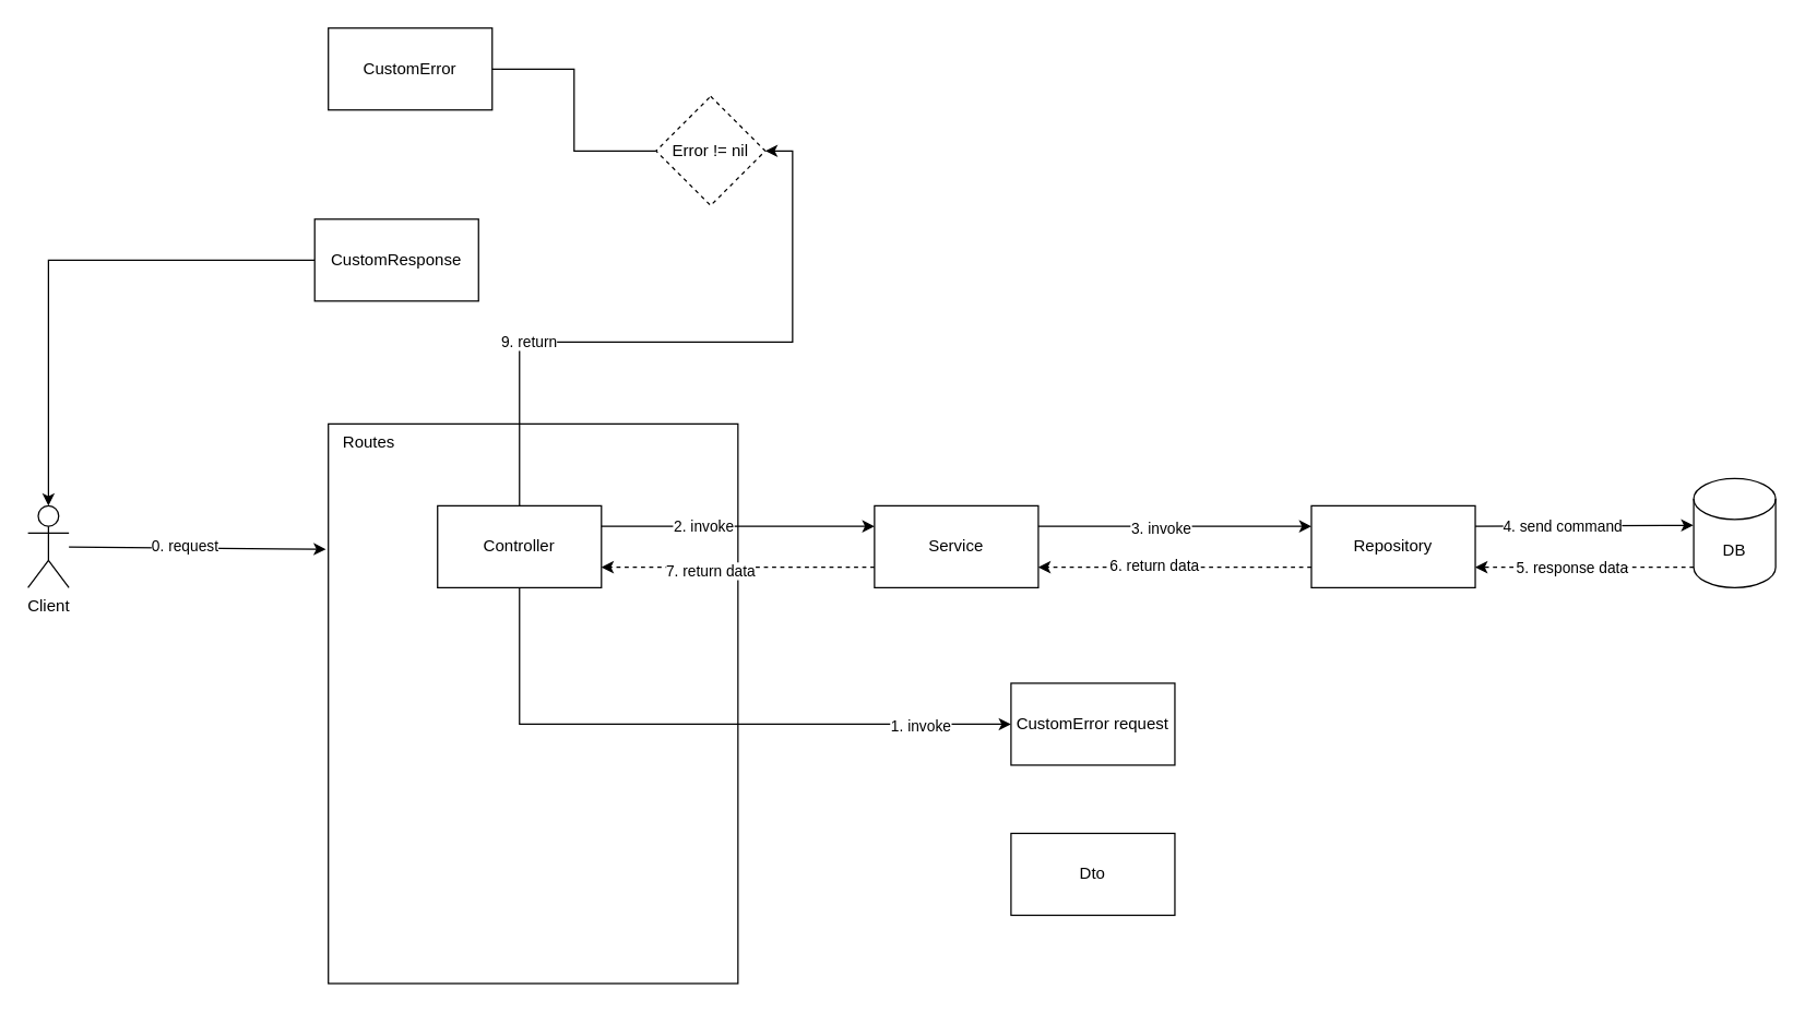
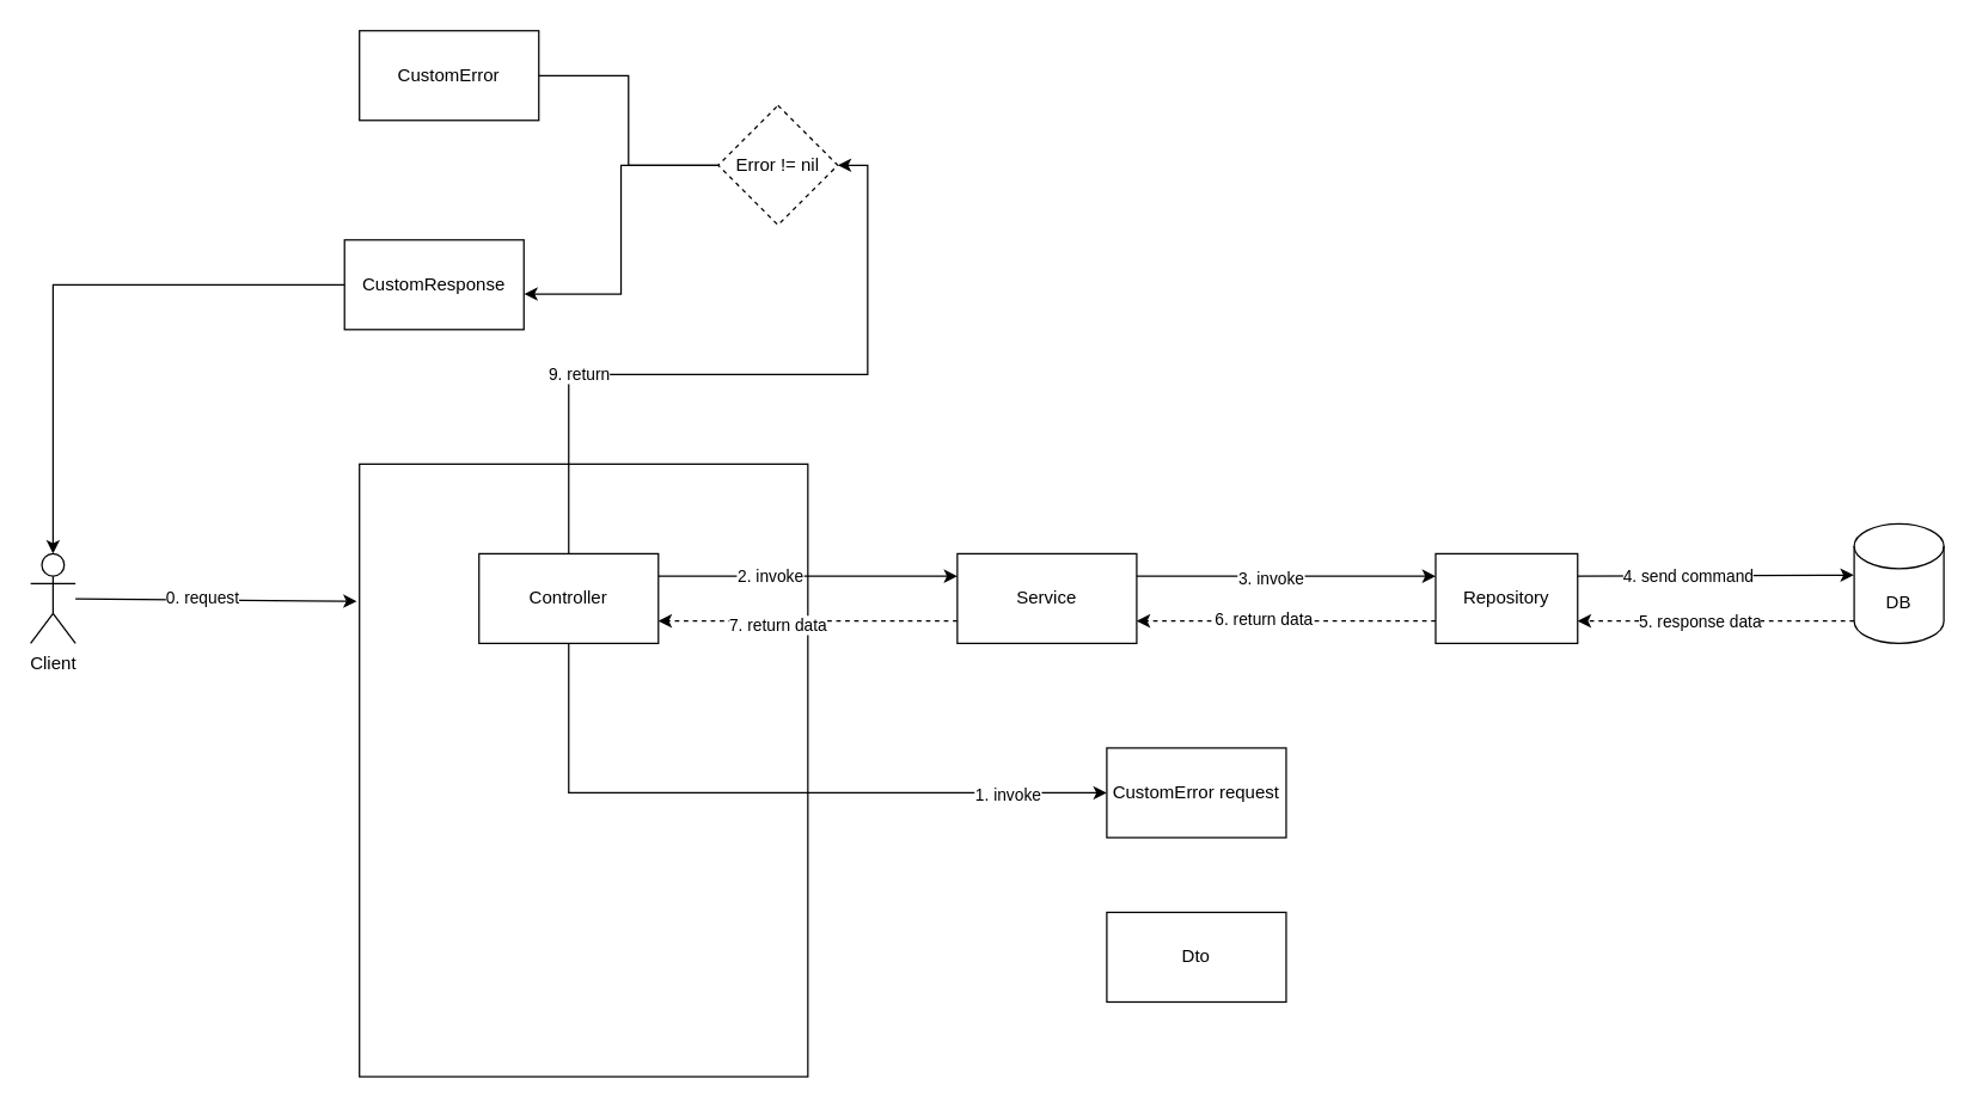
  <mxCell id="0" />
  <mxCell id="1" parent="0" />
  <mxCell id="2" value="" style="group" connectable="0" vertex="1" parent="1"><mxGeometry x="240" y="310" width="300" height="410" as="geometry" /></mxCell>
  <mxCell id="3" value="" style="rounded=0;whiteSpace=wrap;html=1;" vertex="1" parent="2"><mxGeometry width="300" height="410" as="geometry" /></mxCell>
- <mxCell id="4" value="Routes" style="text;html=1;strokeColor=none;fillColor=none;align=center;verticalAlign=middle;whiteSpace=wrap;rounded=0;" vertex="1" parent="2"><mxGeometry width="60" height="27.703" as="geometry" /></mxCell>
  <mxCell id="5" value="Client" style="shape=umlActor;verticalLabelPosition=bottom;verticalAlign=top;html=1;outlineConnect=0;" vertex="1" parent="1"><mxGeometry x="20" y="370" width="30" height="60" as="geometry" /></mxCell>
  <mxCell id="6" value="" style="endArrow=classic;html=1;rounded=0;entryX=-0.006;entryY=0.224;entryDx=0;entryDy=0;entryPerimeter=0;" edge="1" parent="1" source="5" target="3"><mxGeometry width="50" height="50" relative="1" as="geometry"><mxPoint x="280" y="390" as="sourcePoint" /><mxPoint x="320" y="400" as="targetPoint" /></mxGeometry></mxCell>
  <mxCell id="7" value="0. request" style="edgeLabel;html=1;align=center;verticalAlign=middle;resizable=0;points=[];" connectable="0" vertex="1" parent="6"><mxGeometry x="-0.11" y="1" relative="1" as="geometry"><mxPoint as="offset" /></mxGeometry></mxCell>
  <mxCell id="8" style="edgeStyle=orthogonalEdgeStyle;rounded=0;orthogonalLoop=1;jettySize=auto;html=1;" edge="1" parent="1" source="12" target="33"><mxGeometry relative="1" as="geometry"><mxPoint x="920" y="570" as="targetPoint" /><Array as="points"><mxPoint x="380" y="250" /><mxPoint x="580" y="250" /><mxPoint x="580" y="110" /></Array></mxGeometry></mxCell>
  <mxCell id="9" value="9. return" style="edgeLabel;html=1;align=center;verticalAlign=middle;resizable=0;points=[];" connectable="0" vertex="1" parent="8"><mxGeometry x="-0.476" y="1" relative="1" as="geometry"><mxPoint as="offset" /></mxGeometry></mxCell>
  <mxCell id="10" style="edgeStyle=orthogonalEdgeStyle;rounded=0;orthogonalLoop=1;jettySize=auto;html=1;entryX=0;entryY=0.5;entryDx=0;entryDy=0;" edge="1" parent="1" source="12" target="34"><mxGeometry relative="1" as="geometry"><Array as="points"><mxPoint x="380" y="530" /></Array></mxGeometry></mxCell>
  <mxCell id="11" value="1. invoke" style="edgeLabel;html=1;align=center;verticalAlign=middle;resizable=0;points=[];" connectable="0" vertex="1" parent="10"><mxGeometry x="0.708" y="-1" relative="1" as="geometry"><mxPoint as="offset" /></mxGeometry></mxCell>
  <mxCell id="12" value="Controller" style="rounded=0;whiteSpace=wrap;html=1;" vertex="1" parent="1"><mxGeometry x="320" y="370" width="120" height="60" as="geometry" /></mxCell>
  <mxCell id="13" value="Service" style="rounded=0;whiteSpace=wrap;html=1;" vertex="1" parent="1"><mxGeometry x="640" y="370" width="120" height="60" as="geometry" /></mxCell>
- <mxCell id="14" value="Repository" style="rounded=0;whiteSpace=wrap;html=1;" vertex="1" parent="1"><mxGeometry x="960" y="370" width="120" height="60" as="geometry" /></mxCell>
+ <mxCell id="14" value="Repository" style="rounded=0;whiteSpace=wrap;html=1;" vertex="1" parent="1"><mxGeometry x="960" y="370" width="95" height="60" as="geometry" /></mxCell>
  <mxCell id="15" value="" style="endArrow=classic;html=1;rounded=0;exitX=1;exitY=0.25;exitDx=0;exitDy=0;entryX=0;entryY=0.25;entryDx=0;entryDy=0;" edge="1" parent="1" source="12" target="13"><mxGeometry width="50" height="50" relative="1" as="geometry"><mxPoint x="570" y="470" as="sourcePoint" /><mxPoint x="620" y="420" as="targetPoint" /></mxGeometry></mxCell>
  <mxCell id="16" value="2. invoke" style="edgeLabel;html=1;align=center;verticalAlign=middle;resizable=0;points=[];" connectable="0" vertex="1" parent="15"><mxGeometry x="-0.26" y="1" relative="1" as="geometry"><mxPoint as="offset" /></mxGeometry></mxCell>
  <mxCell id="17" value="" style="endArrow=classic;html=1;rounded=0;exitX=0;exitY=0.75;exitDx=0;exitDy=0;entryX=1;entryY=0.75;entryDx=0;entryDy=0;dashed=1;" edge="1" parent="1" source="13" target="12"><mxGeometry width="50" height="50" relative="1" as="geometry"><mxPoint x="570" y="470" as="sourcePoint" /><mxPoint x="620" y="420" as="targetPoint" /></mxGeometry></mxCell>
  <mxCell id="18" value="7. return data" style="edgeLabel;html=1;align=center;verticalAlign=middle;resizable=0;points=[];" connectable="0" vertex="1" parent="17"><mxGeometry x="0.21" y="2" relative="1" as="geometry"><mxPoint as="offset" /></mxGeometry></mxCell>
  <mxCell id="19" value="" style="endArrow=classic;html=1;rounded=0;exitX=1;exitY=0.25;exitDx=0;exitDy=0;entryX=0;entryY=0.25;entryDx=0;entryDy=0;" edge="1" parent="1" source="13" target="14"><mxGeometry width="50" height="50" relative="1" as="geometry"><mxPoint x="570" y="470" as="sourcePoint" /><mxPoint x="620" y="420" as="targetPoint" /></mxGeometry></mxCell>
  <mxCell id="20" value="3. invoke" style="edgeLabel;html=1;align=center;verticalAlign=middle;resizable=0;points=[];" connectable="0" vertex="1" parent="19"><mxGeometry x="-0.11" y="-1" relative="1" as="geometry"><mxPoint as="offset" /></mxGeometry></mxCell>
  <mxCell id="21" value="DB" style="shape=cylinder3;whiteSpace=wrap;html=1;boundedLbl=1;backgroundOutline=1;size=15;" vertex="1" parent="1"><mxGeometry x="1240" y="350" width="60" height="80" as="geometry" /></mxCell>
  <mxCell id="22" value="" style="endArrow=classic;html=1;rounded=0;exitX=1;exitY=0.25;exitDx=0;exitDy=0;entryX=-0.004;entryY=0.429;entryDx=0;entryDy=0;entryPerimeter=0;" edge="1" parent="1" source="14" target="21"><mxGeometry width="50" height="50" relative="1" as="geometry"><mxPoint x="750" y="460" as="sourcePoint" /><mxPoint x="800" y="410" as="targetPoint" /></mxGeometry></mxCell>
  <mxCell id="23" value="4. send command" style="edgeLabel;html=1;align=center;verticalAlign=middle;resizable=0;points=[];" connectable="0" vertex="1" parent="22"><mxGeometry x="-0.2" relative="1" as="geometry"><mxPoint as="offset" /></mxGeometry></mxCell>
  <mxCell id="24" value="" style="endArrow=classic;html=1;rounded=0;exitX=0;exitY=1;exitDx=0;exitDy=-15;exitPerimeter=0;entryX=1;entryY=0.75;entryDx=0;entryDy=0;dashed=1;" edge="1" parent="1" source="21" target="14"><mxGeometry width="50" height="50" relative="1" as="geometry"><mxPoint x="750" y="460" as="sourcePoint" /><mxPoint x="800" y="410" as="targetPoint" /></mxGeometry></mxCell>
  <mxCell id="25" value="5. response data" style="edgeLabel;html=1;align=center;verticalAlign=middle;resizable=0;points=[];" connectable="0" vertex="1" parent="24"><mxGeometry x="0.126" relative="1" as="geometry"><mxPoint as="offset" /></mxGeometry></mxCell>
  <mxCell id="26" value="" style="endArrow=classic;html=1;rounded=0;exitX=0;exitY=0.75;exitDx=0;exitDy=0;entryX=1;entryY=0.75;entryDx=0;entryDy=0;dashed=1;" edge="1" parent="1" source="14" target="13"><mxGeometry width="50" height="50" relative="1" as="geometry"><mxPoint x="750" y="460" as="sourcePoint" /><mxPoint x="800" y="410" as="targetPoint" /></mxGeometry></mxCell>
  <mxCell id="27" value="6. return data" style="edgeLabel;html=1;align=center;verticalAlign=middle;resizable=0;points=[];" connectable="0" vertex="1" parent="26"><mxGeometry x="0.16" y="-2" relative="1" as="geometry"><mxPoint as="offset" /></mxGeometry></mxCell>
  <mxCell id="28" value="CustomError" style="rounded=0;whiteSpace=wrap;html=1;" vertex="1" parent="1"><mxGeometry x="240" y="20" width="120" height="60" as="geometry" /></mxCell>
  <mxCell id="29" style="edgeStyle=orthogonalEdgeStyle;rounded=0;orthogonalLoop=1;jettySize=auto;html=1;" edge="1" parent="1" source="30" target="5"><mxGeometry relative="1" as="geometry" /></mxCell>
  <mxCell id="30" value="CustomResponse" style="rounded=0;whiteSpace=wrap;html=1;" vertex="1" parent="1"><mxGeometry x="230" y="160" width="120" height="60" as="geometry" /></mxCell>
  <mxCell id="31" style="edgeStyle=orthogonalEdgeStyle;rounded=0;orthogonalLoop=1;jettySize=auto;html=1;entryX=1;entryY=0.5;entryDx=0;entryDy=0;endArrow=none;" edge="1" parent="1" source="33" target="28"><mxGeometry relative="1" as="geometry" /></mxCell>
+ <mxCell id="32" style="edgeStyle=orthogonalEdgeStyle;rounded=0;orthogonalLoop=1;jettySize=auto;html=1;entryX=1.002;entryY=0.603;entryDx=0;entryDy=0;entryPerimeter=0;" edge="1" parent="1" source="33" target="30"><mxGeometry relative="1" as="geometry" /></mxCell>
  <mxCell id="33" value="Error != nil" style="rhombus;whiteSpace=wrap;html=1;dashed=1;" vertex="1" parent="1"><mxGeometry x="480" y="70" width="80" height="80" as="geometry" /></mxCell>
  <mxCell id="34" value="CustomError request" style="rounded=0;whiteSpace=wrap;html=1;" vertex="1" parent="1"><mxGeometry x="740" y="500" width="120" height="60" as="geometry" /></mxCell>
  <mxCell id="35" value="Dto" style="rounded=0;whiteSpace=wrap;html=1;" vertex="1" parent="1"><mxGeometry x="740" y="610" width="120" height="60" as="geometry" /></mxCell>
